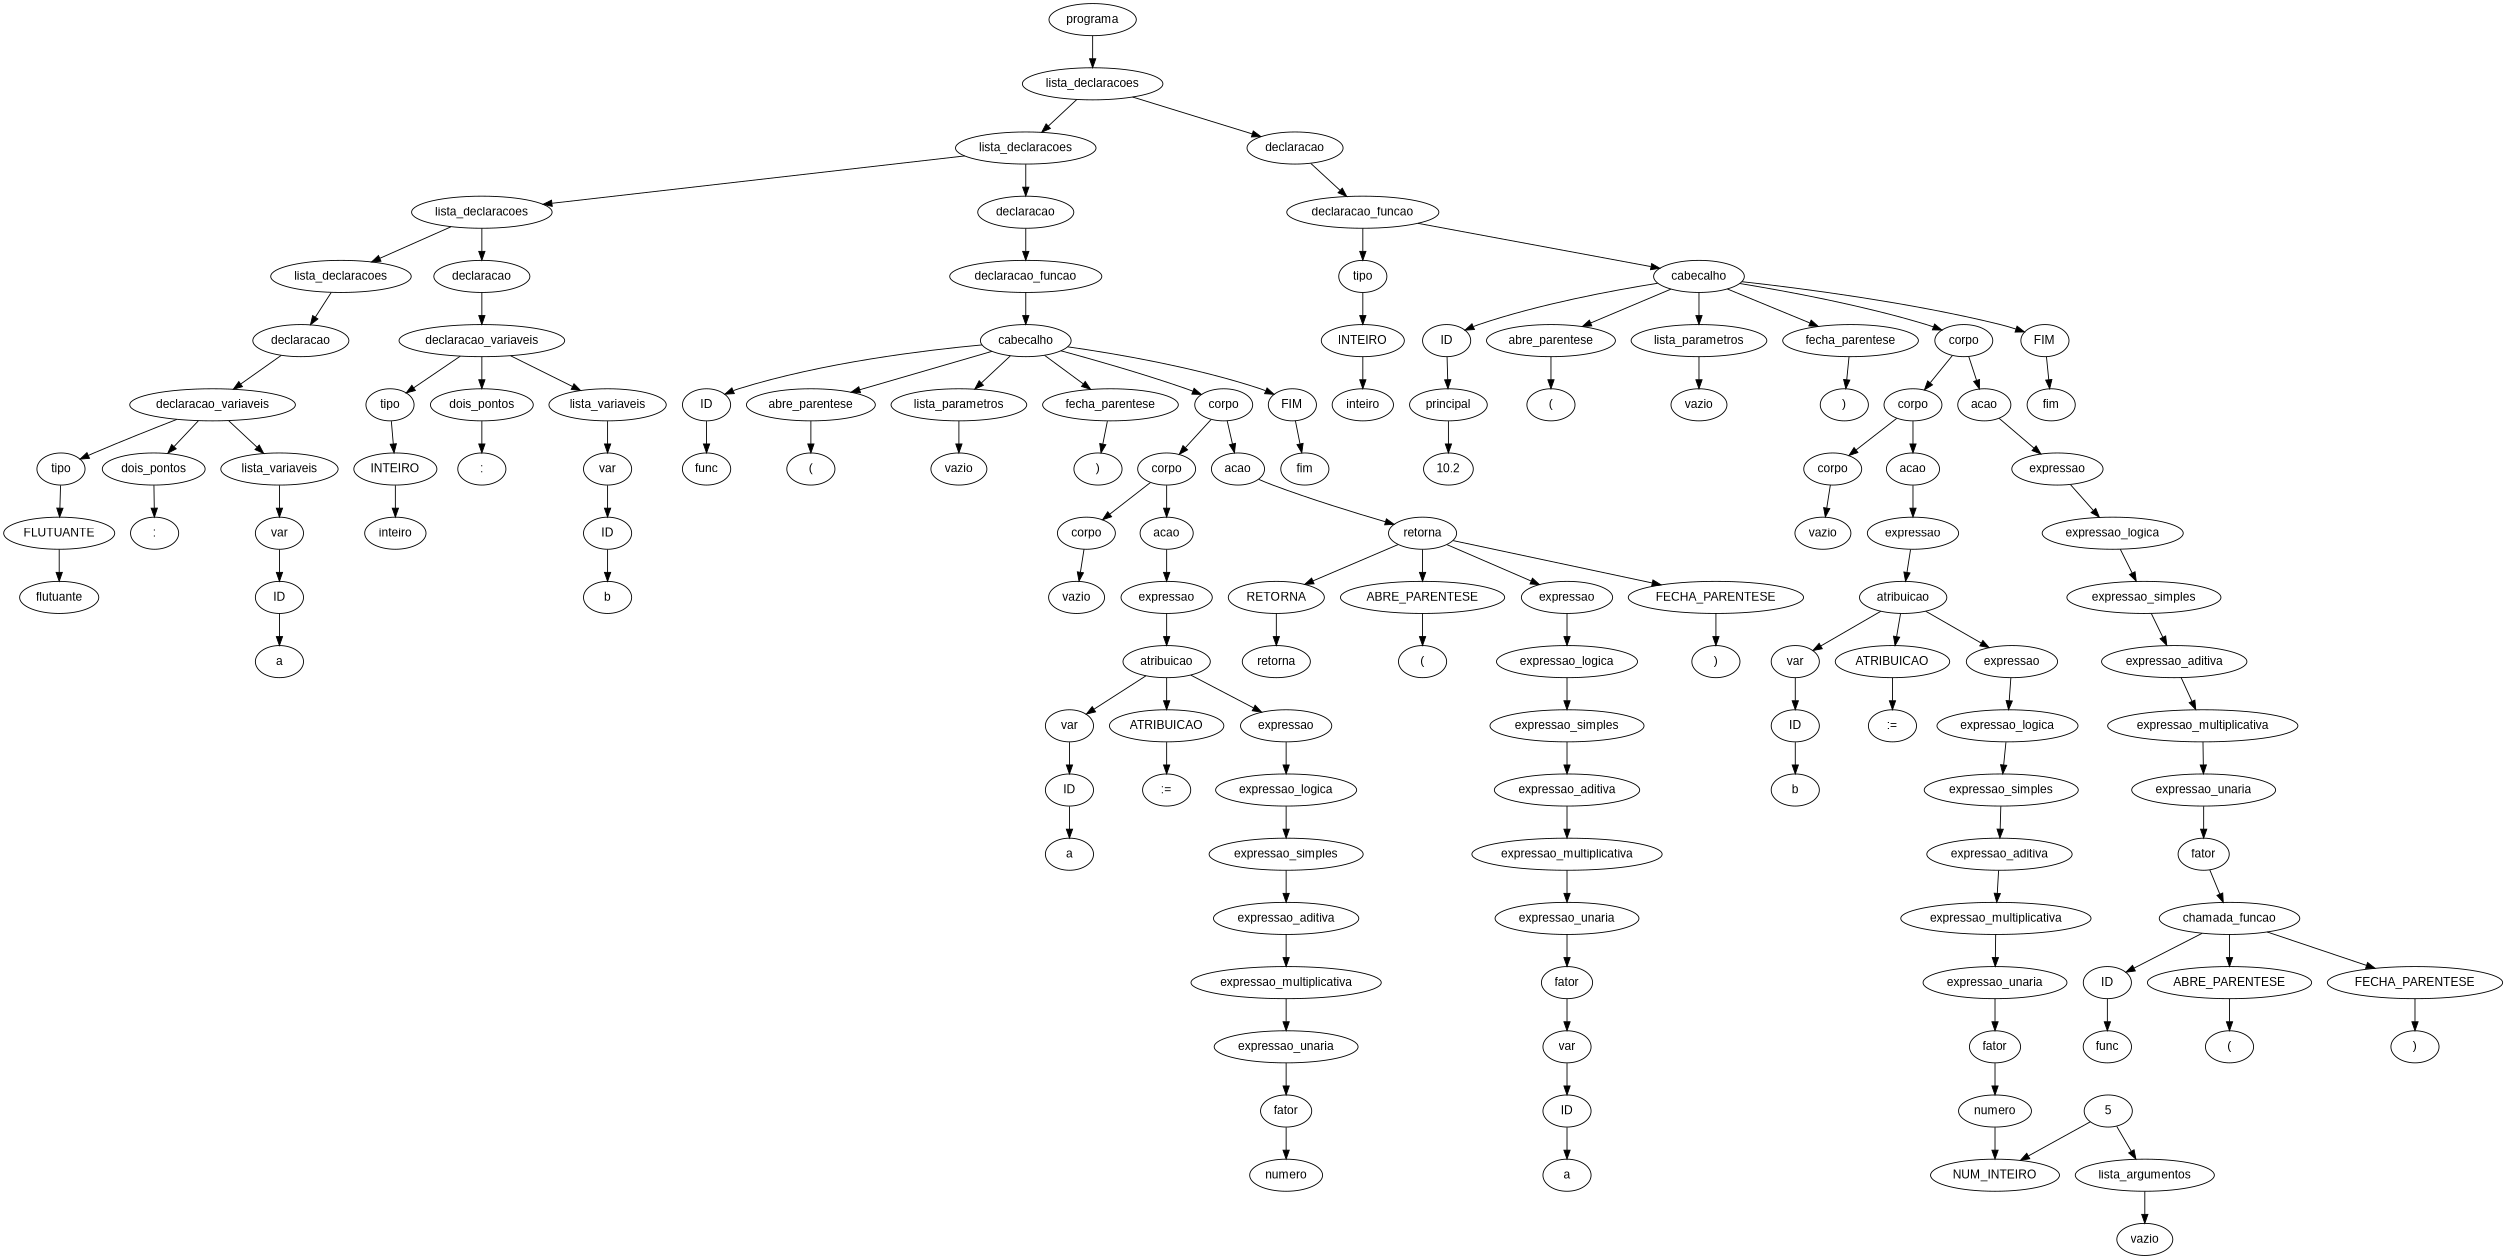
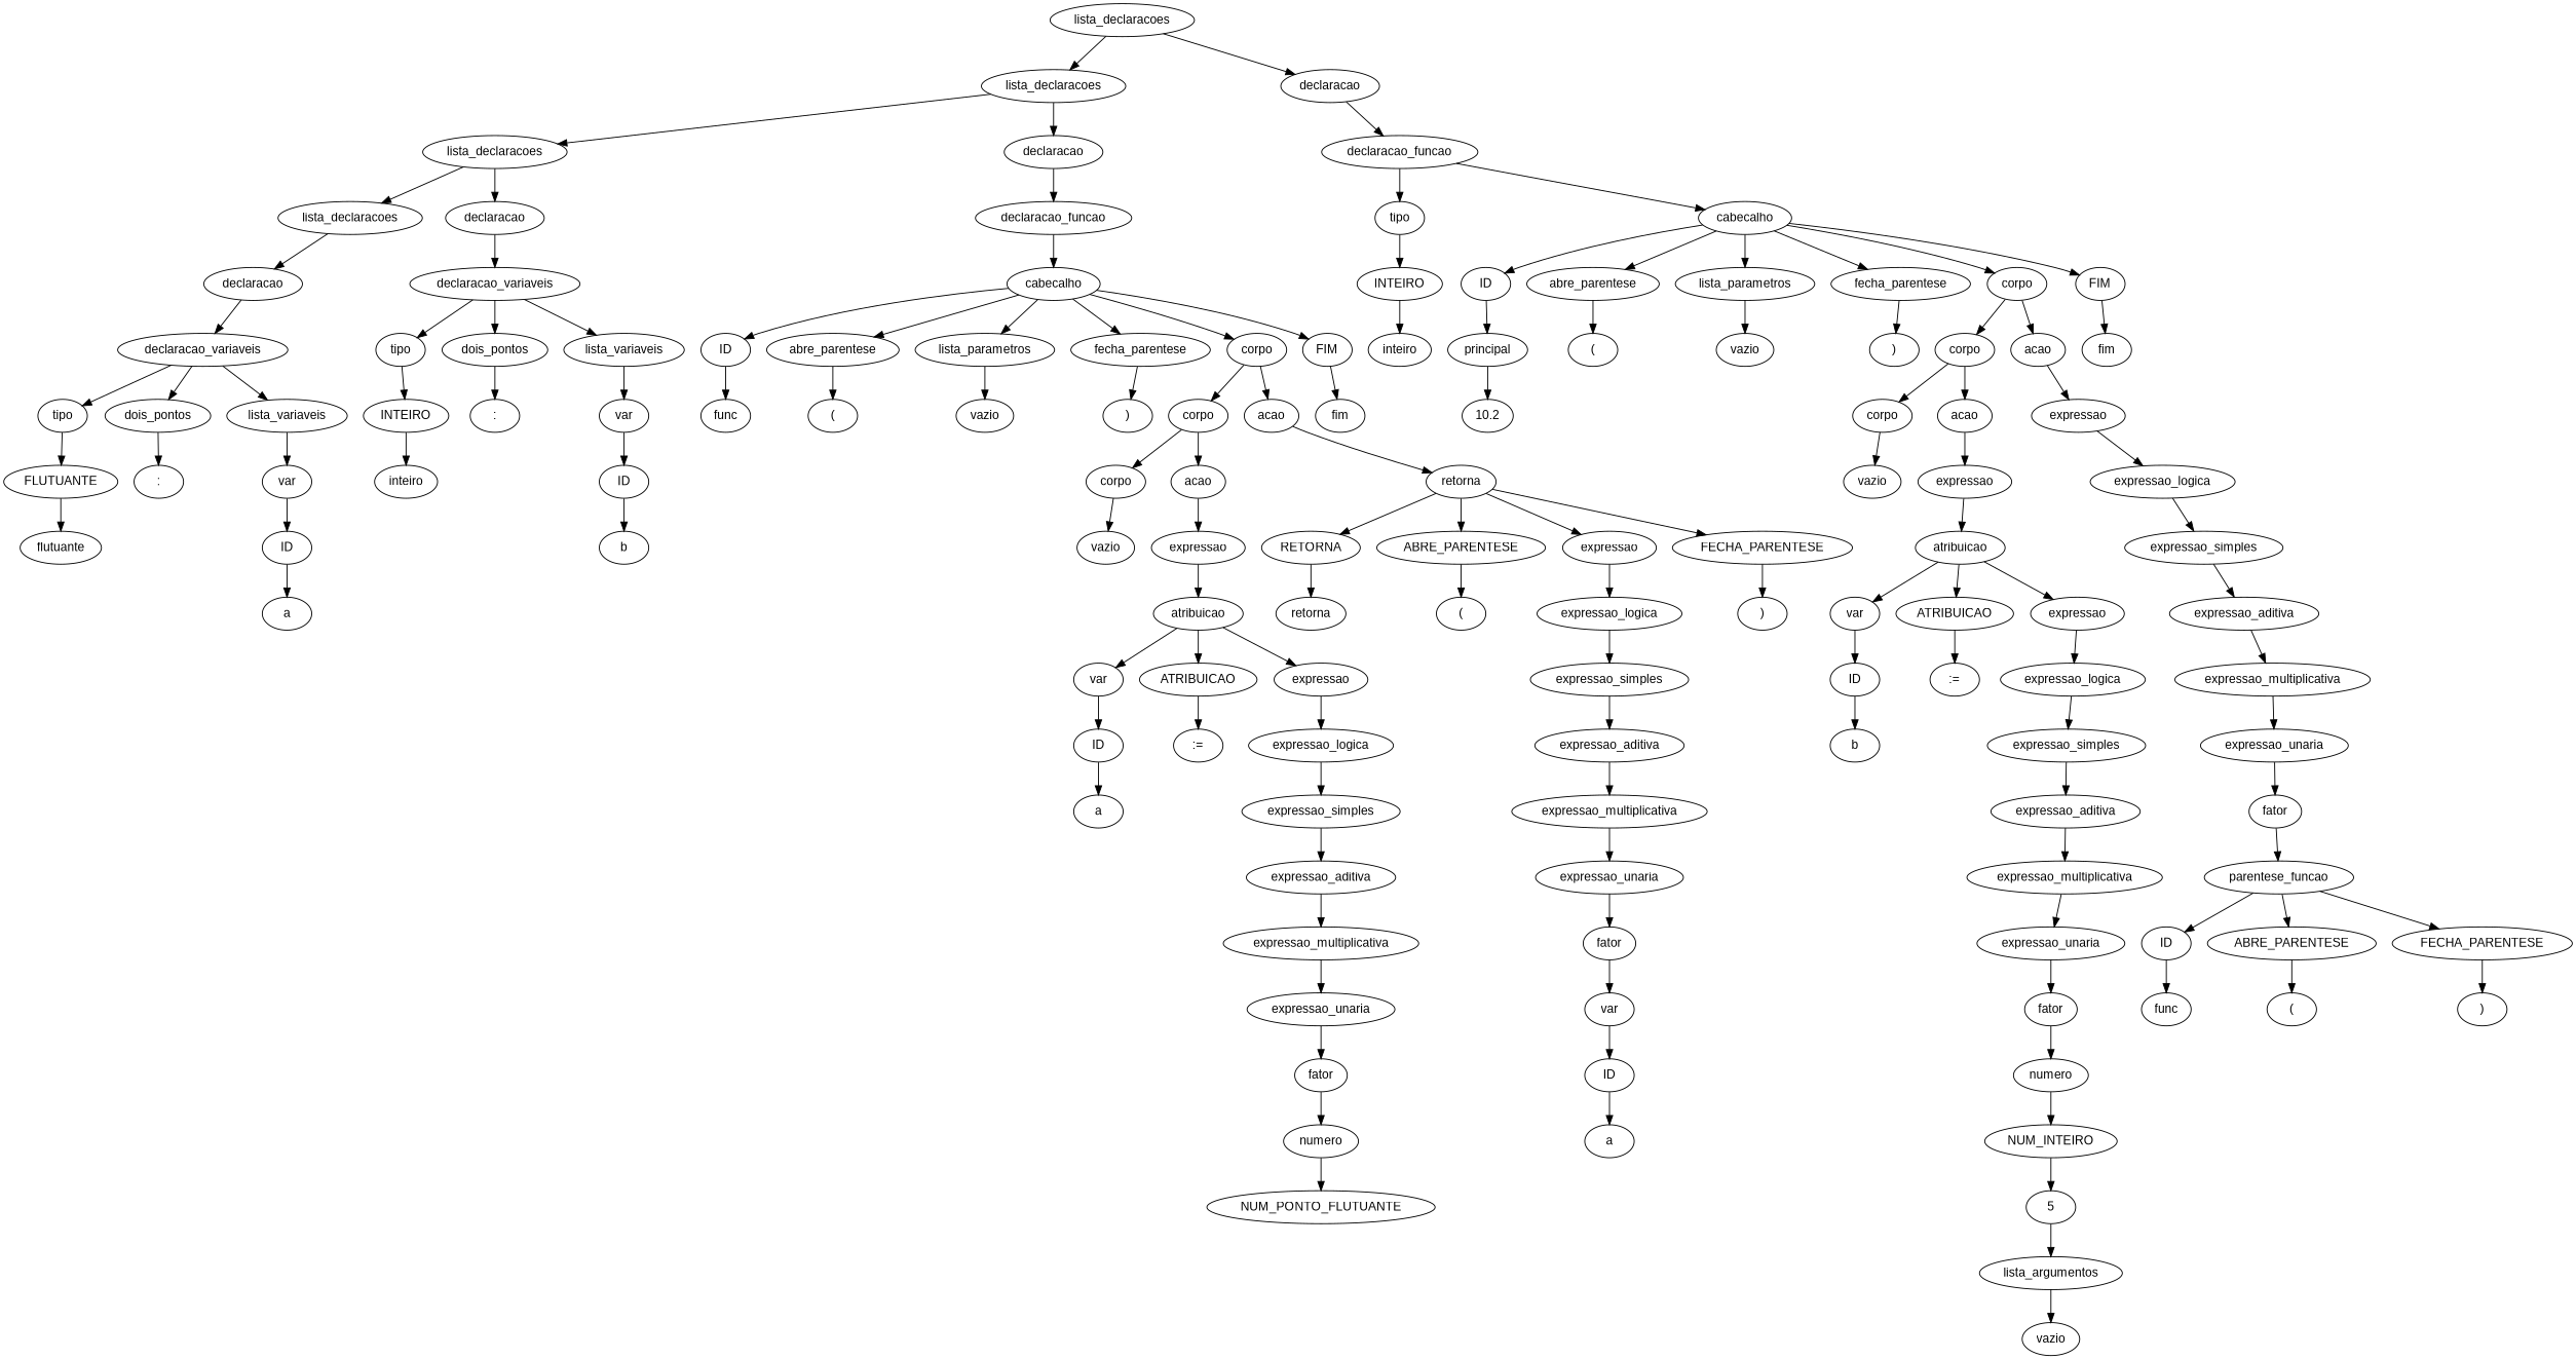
  digraph {
    fontname="Liberation Sans"
    node [fontname="Liberation Sans"]
    edge [fontname="Liberation Sans"]
-   n1 [label=programa]
    n2 [label=lista_declaracoes]
    n3 [label=lista_declaracoes]
    n4 [label=declaracao]
    n5 [label=lista_declaracoes]
    n6 [label=declaracao]
    n7 [label=declaracao_funcao]
    n8 [label=lista_declaracoes]
    n9 [label=declaracao]
    n10 [label=declaracao_funcao]
    n11 [label=declaracao]
    n12 [label=declaracao_variaveis]
    n13 [label=declaracao_variaveis]
    n14 [label=tipo]
    n15 [label=dois_pontos]
    n16 [label=lista_variaveis]
    n17 [label=FLUTUANTE]
    n18 [label=":"]
    n19 [label=var]
    n20 [label=flutuante]
    n21 [label=ID]
    n22 [label=a]
    n23 [label=tipo]
    n24 [label=dois_pontos]
    n25 [label=lista_variaveis]
    n26 [label=INTEIRO]
    n27 [label=":"]
    n28 [label=var]
    n29 [label=inteiro]
    n30 [label=ID]
    n31 [label=b]
    n32 [label=cabecalho]
    n33 [label=ID]
    n34 [label=abre_parentese]
    n35 [label=lista_parametros]
    n36 [label=fecha_parentese]
    n37 [label=corpo]
    n38 [label=FIM]
    n39 [label=func]
    n40 [label="("]
    n41 [label=vazio]
    n42 [label=")"]
    n43 [label=corpo]
    n44 [label=acao]
    n45 [label=fim]
    n46 [label=corpo]
    n47 [label=acao]
    n48 [label=retorna]
    n49 [label=vazio]
    n50 [label=expressao]
    n51 [label=atribuicao]
    n52 [label=var]
    n53 [label=ATRIBUICAO]
    n54 [label=expressao]
    n55 [label=ID]
    n56 [label=":="]
    n57 [label=expressao_logica]
    n58 [label=a]
    n59 [label=expressao_simples]
    n60 [label=expressao_aditiva]
    n61 [label=expressao_multiplicativa]
    n62 [label=expressao_unaria]
    n63 [label=fator]
    n64 [label=numero]
+   n65 [label=NUM_PONTO_FLUTUANTE]
    n66 [label=10.2]
    n67 [label=RETORNA]
    n68 [label=ABRE_PARENTESE]
    n69 [label=expressao]
    n70 [label=FECHA_PARENTESE]
    n71 [label=retorna]
    n72 [label="("]
    n73 [label=expressao_logica]
    n74 [label=")"]
    n75 [label=expressao_simples]
    n76 [label=expressao_aditiva]
    n77 [label=expressao_multiplicativa]
    n78 [label=expressao_unaria]
    n79 [label=fator]
    n80 [label=var]
    n81 [label=ID]
    n82 [label=a]
    n83 [label=tipo]
    n84 [label=cabecalho]
    n85 [label=INTEIRO]
    n86 [label=ID]
    n87 [label=abre_parentese]
    n88 [label=lista_parametros]
    n89 [label=fecha_parentese]
    n90 [label=corpo]
    n91 [label=FIM]
    n92 [label=inteiro]
    n93 [label=principal]
    n94 [label="("]
    n95 [label=vazio]
    n96 [label=")"]
    n97 [label=corpo]
    n98 [label=acao]
    n99 [label=fim]
    n100 [label=corpo]
    n101 [label=acao]
    n102 [label=expressao]
    n103 [label=vazio]
    n104 [label=expressao]
    n105 [label=atribuicao]
    n106 [label=var]
    n107 [label=ATRIBUICAO]
    n108 [label=expressao]
    n109 [label=ID]
    n110 [label=":="]
    n111 [label=expressao_logica]
    n112 [label=b]
    n113 [label=expressao_simples]
    n114 [label=expressao_aditiva]
    n115 [label=expressao_multiplicativa]
    n116 [label=expressao_unaria]
    n117 [label=fator]
    n118 [label=numero]
    n119 [label=NUM_INTEIRO]
    n120 [label=5]
    n121 [label=lista_argumentos]
    n122 [label=expressao_logica]
    n123 [label=expressao_simples]
    n124 [label=expressao_aditiva]
    n125 [label=expressao_multiplicativa]
    n126 [label=expressao_unaria]
    n127 [label=fator]
-   n128 [label=chamada_funcao]
+   n128 [label=parentese_funcao]
    n129 [label=ID]
    n130 [label=ABRE_PARENTESE]
    n131 [label=FECHA_PARENTESE]
    n132 [label=func]
    n133 [label="("]
    n134 [label=vazio]
    n135 [label=")"]
-   n1 -> n2
    n2 -> n3
    n2 -> n4
    n3 -> n5
    n3 -> n6
    n4 -> n7
    n5 -> n8
    n5 -> n9
    n6 -> n10
    n7 -> n83
    n7 -> n84
    n8 -> n11
    n9 -> n12
    n10 -> n32
    n11 -> n13
    n12 -> n23
    n12 -> n24
    n12 -> n25
    n13 -> n14
    n13 -> n15
    n13 -> n16
    n14 -> n17
    n15 -> n18
    n16 -> n19
    n17 -> n20
    n19 -> n21
    n21 -> n22
    n23 -> n26
    n24 -> n27
    n25 -> n28
    n26 -> n29
    n28 -> n30
    n30 -> n31
    n32 -> n33
    n32 -> n34
    n32 -> n35
    n32 -> n36
    n32 -> n37
    n32 -> n38
    n33 -> n39
    n34 -> n40
    n35 -> n41
    n36 -> n42
    n37 -> n43
    n37 -> n44
    n38 -> n45
    n43 -> n46
    n43 -> n47
    n44 -> n48
    n46 -> n49
    n47 -> n50
    n48 -> n67
    n48 -> n68
    n48 -> n69
    n48 -> n70
    n50 -> n51
    n51 -> n52
    n51 -> n53
    n51 -> n54
    n52 -> n55
    n53 -> n56
    n54 -> n57
    n55 -> n58
    n57 -> n59
    n59 -> n60
    n60 -> n61
    n61 -> n62
    n62 -> n63
    n63 -> n64
+   n64 -> n65
    n67 -> n71
    n68 -> n72
    n69 -> n73
    n70 -> n74
    n73 -> n75
    n75 -> n76
    n76 -> n77
    n77 -> n78
    n78 -> n79
    n79 -> n80
    n80 -> n81
    n81 -> n82
    n83 -> n85
    n84 -> n86
    n84 -> n87
    n84 -> n88
    n84 -> n89
    n84 -> n90
    n84 -> n91
    n85 -> n92
    n86 -> n93
    n87 -> n94
    n88 -> n95
    n89 -> n96
    n90 -> n97
    n90 -> n98
    n91 -> n99
    n93 -> n66
    n97 -> n100
    n97 -> n101
    n98 -> n102
    n100 -> n103
    n101 -> n104
    n102 -> n122
    n104 -> n105
    n105 -> n106
    n105 -> n107
    n105 -> n108
    n106 -> n109
    n107 -> n110
    n108 -> n111
    n109 -> n112
    n111 -> n113
    n113 -> n114
    n114 -> n115
    n115 -> n116
    n116 -> n117
    n117 -> n118
    n118 -> n119
-   n120 -> n119
+   n119 -> n120
    n120 -> n121
    n121 -> n134
    n122 -> n123
    n123 -> n124
    n124 -> n125
    n125 -> n126
    n126 -> n127
    n127 -> n128
    n128 -> n129
    n128 -> n130
    n128 -> n131
    n129 -> n132
    n130 -> n133
    n131 -> n135
  }
